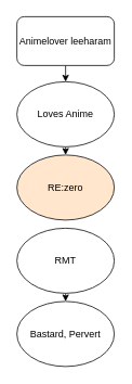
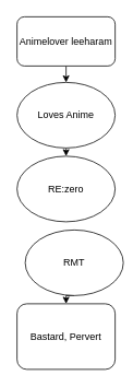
  <mxCell id="0" />
  <mxCell id="1" parent="0" />
  <mxCell id="2" style="edgeStyle=orthogonalEdgeStyle;rounded=0;orthogonalLoop=1;jettySize=auto;html=1;exitX=0.5;exitY=1;exitDx=0;exitDy=0;entryX=0.5;entryY=0;entryDx=0;entryDy=0;" edge="1" parent="1" source="3" target="5"><mxGeometry relative="1" as="geometry" /></mxCell>
  <mxCell id="3" value="Animelover leeharam" style="rounded=1;whiteSpace=wrap;html=1;" vertex="1" parent="1"><mxGeometry x="20" y="20" width="120" height="60" as="geometry" /></mxCell>
  <mxCell id="4" style="edgeStyle=orthogonalEdgeStyle;rounded=0;orthogonalLoop=1;jettySize=auto;html=1;exitX=0.5;exitY=1;exitDx=0;exitDy=0;entryX=0.5;entryY=0;entryDx=0;entryDy=0;" edge="1" parent="1" source="5" target="6"><mxGeometry relative="1" as="geometry" /></mxCell>
  <mxCell id="5" value="Loves Anime" style="ellipse;whiteSpace=wrap;html=1;" vertex="1" parent="1"><mxGeometry x="20" y="100" width="120" height="80" as="geometry" /></mxCell>
- <mxCell id="6" value="RE:zero" style="ellipse;whiteSpace=wrap;html=1;fillColor=#ffe6cc;" vertex="1" parent="1"><mxGeometry x="20" y="190" width="120" height="80" as="geometry" /></mxCell>
+ <mxCell id="6" value="RE:zero" style="ellipse;whiteSpace=wrap;html=1;" vertex="1" parent="1"><mxGeometry x="20" y="190" width="120" height="80" as="geometry" /></mxCell>
  <mxCell id="7" style="edgeStyle=orthogonalEdgeStyle;rounded=0;orthogonalLoop=1;jettySize=auto;html=1;exitX=0.5;exitY=1;exitDx=0;exitDy=0;entryX=0.5;entryY=0;entryDx=0;entryDy=0;" edge="1" parent="1" source="8" target="9"><mxGeometry relative="1" as="geometry" /></mxCell>
- <mxCell id="8" value="RMT" style="ellipse;whiteSpace=wrap;html=1;" vertex="1" parent="1"><mxGeometry x="20" y="280" width="120" height="80" as="geometry" /></mxCell>
- <mxCell id="9" value="Bastard, Pervert" style="ellipse;whiteSpace=wrap;html=1;" vertex="1" parent="1"><mxGeometry x="20" y="370" width="120" height="80" as="geometry" /></mxCell>
+ <mxCell id="8" value="RMT" style="ellipse;whiteSpace=wrap;html=1;" vertex="1" parent="1"><mxGeometry x="30" y="280" width="120" height="80" as="geometry" /></mxCell>
+ <mxCell id="9" value="Bastard, Pervert" style="whiteSpace=wrap;html=1;rounded=1;" vertex="1" parent="1"><mxGeometry x="20" y="370" width="120" height="80" as="geometry" /></mxCell>
